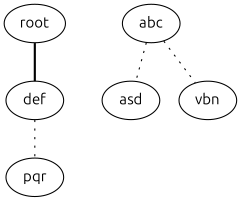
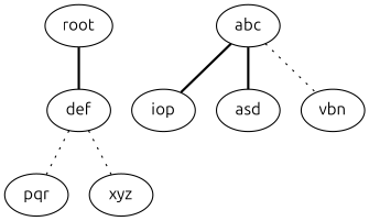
  graph {
    fontname=Ubuntu
    node [fontname=Ubuntu]
    edge [fontname=Ubuntu style=bold]
    root
    def
    abc
+   iop
    asd
    vbn
    pqr
+   xyz
    root -- def
    def -- pqr [style=dotted]
-   abc -- asd [style=dotted]
+   def -- xyz [style=dotted]
+   abc -- iop
+   abc -- asd
    abc -- vbn [style=dotted]
  }
